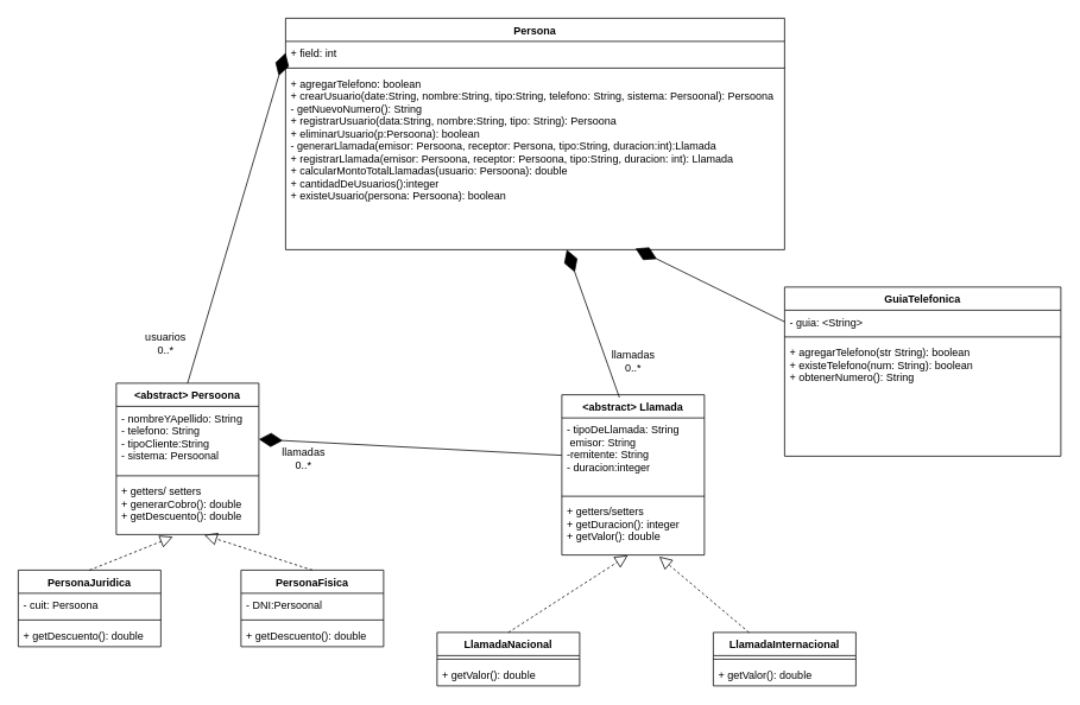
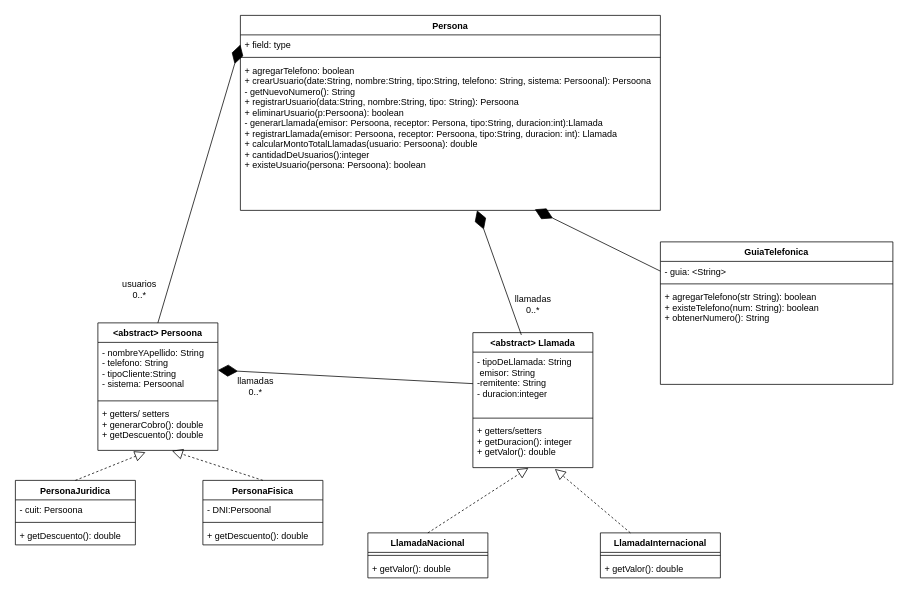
  <mxCell id="0" />
  <mxCell id="1" parent="0" />
  <mxCell id="2" value="Persona" style="swimlane;fontStyle=1;align=center;verticalAlign=top;childLayout=stackLayout;horizontal=1;startSize=26;horizontalStack=0;resizeParent=1;resizeParentMax=0;resizeLast=0;collapsible=1;marginBottom=0;" vertex="1" parent="1"><mxGeometry x="320" y="20" width="560" height="260" as="geometry" /></mxCell>
- <mxCell id="3" value="+ field: int" style="text;strokeColor=none;fillColor=none;align=left;verticalAlign=top;spacingLeft=4;spacingRight=4;overflow=hidden;rotatable=0;points=[[0,0.5],[1,0.5]];portConstraint=eastwest;" vertex="1" parent="2"><mxGeometry y="26" width="560" height="26" as="geometry" /></mxCell>
+ <mxCell id="3" value="+ field: type" style="text;strokeColor=none;fillColor=none;align=left;verticalAlign=top;spacingLeft=4;spacingRight=4;overflow=hidden;rotatable=0;points=[[0,0.5],[1,0.5]];portConstraint=eastwest;" vertex="1" parent="2"><mxGeometry y="26" width="560" height="26" as="geometry" /></mxCell>
  <mxCell id="4" value="" style="line;strokeWidth=1;fillColor=none;align=left;verticalAlign=middle;spacingTop=-1;spacingLeft=3;spacingRight=3;rotatable=0;labelPosition=right;points=[];portConstraint=eastwest;" vertex="1" parent="2"><mxGeometry y="52" width="560" height="8" as="geometry" /></mxCell>
  <mxCell id="5" value="+ agregarTelefono: boolean&#10;+ crearUsuario(date:String, nombre:String, tipo:String, telefono: String, sistema: Persoonal): Persoona&#10;- getNuevoNumero(): String&#10;+ registrarUsuario(data:String, nombre:String, tipo: String): Persoona&#10;+ eliminarUsuario(p:Persoona): boolean&#10;- generarLlamada(emisor: Persoona, receptor: Persona, tipo:String, duracion:int):Llamada&#10;+ registrarLlamada(emisor: Persoona, receptor: Persoona, tipo:String, duracion: int): Llamada&#10;+ calcularMontoTotalLlamadas(usuario: Persoona): double&#10;+ cantidadDeUsuarios():integer&#10;+ existeUsuario(persona: Persoona): boolean" style="text;strokeColor=none;fillColor=none;align=left;verticalAlign=top;spacingLeft=4;spacingRight=4;overflow=hidden;rotatable=0;points=[[0,0.5],[1,0.5]];portConstraint=eastwest;" vertex="1" parent="2"><mxGeometry y="60" width="560" height="200" as="geometry" /></mxCell>
  <mxCell id="6" value="&lt;abstract&gt; Persoona" style="swimlane;fontStyle=1;align=center;verticalAlign=top;childLayout=stackLayout;horizontal=1;startSize=26;horizontalStack=0;resizeParent=1;resizeParentMax=0;resizeLast=0;collapsible=1;marginBottom=0;" vertex="1" parent="1"><mxGeometry x="130" y="430" width="160" height="170" as="geometry" /></mxCell>
  <mxCell id="7" value="- nombreYApellido: String&#10;- telefono: String&#10;- tipoCliente:String&#10;- sistema: Persoonal" style="text;strokeColor=none;fillColor=none;align=left;verticalAlign=top;spacingLeft=4;spacingRight=4;overflow=hidden;rotatable=0;points=[[0,0.5],[1,0.5]];portConstraint=eastwest;" vertex="1" parent="6"><mxGeometry y="26" width="160" height="74" as="geometry" /></mxCell>
  <mxCell id="8" value="" style="line;strokeWidth=1;fillColor=none;align=left;verticalAlign=middle;spacingTop=-1;spacingLeft=3;spacingRight=3;rotatable=0;labelPosition=right;points=[];portConstraint=eastwest;" vertex="1" parent="6"><mxGeometry y="100" width="160" height="8" as="geometry" /></mxCell>
  <mxCell id="9" value="+ getters/ setters&#10;+ generarCobro(): double&#10;+ getDescuento(): double" style="text;strokeColor=none;fillColor=none;align=left;verticalAlign=top;spacingLeft=4;spacingRight=4;overflow=hidden;rotatable=0;points=[[0,0.5],[1,0.5]];portConstraint=eastwest;" vertex="1" parent="6"><mxGeometry y="108" width="160" height="62" as="geometry" /></mxCell>
  <mxCell id="10" value="PersonaFisica" style="swimlane;fontStyle=1;align=center;verticalAlign=top;childLayout=stackLayout;horizontal=1;startSize=26;horizontalStack=0;resizeParent=1;resizeParentMax=0;resizeLast=0;collapsible=1;marginBottom=0;" vertex="1" parent="1"><mxGeometry x="270" y="640" width="160" height="86" as="geometry" /></mxCell>
  <mxCell id="11" value="- DNI:Persoonal" style="text;strokeColor=none;fillColor=none;align=left;verticalAlign=top;spacingLeft=4;spacingRight=4;overflow=hidden;rotatable=0;points=[[0,0.5],[1,0.5]];portConstraint=eastwest;" vertex="1" parent="10"><mxGeometry y="26" width="160" height="26" as="geometry" /></mxCell>
  <mxCell id="12" value="" style="line;strokeWidth=1;fillColor=none;align=left;verticalAlign=middle;spacingTop=-1;spacingLeft=3;spacingRight=3;rotatable=0;labelPosition=right;points=[];portConstraint=eastwest;" vertex="1" parent="10"><mxGeometry y="52" width="160" height="8" as="geometry" /></mxCell>
  <mxCell id="13" value="+ getDescuento(): double" style="text;strokeColor=none;fillColor=none;align=left;verticalAlign=top;spacingLeft=4;spacingRight=4;overflow=hidden;rotatable=0;points=[[0,0.5],[1,0.5]];portConstraint=eastwest;" vertex="1" parent="10"><mxGeometry y="60" width="160" height="26" as="geometry" /></mxCell>
  <mxCell id="14" value="PersonaJuridica" style="swimlane;fontStyle=1;align=center;verticalAlign=top;childLayout=stackLayout;horizontal=1;startSize=26;horizontalStack=0;resizeParent=1;resizeParentMax=0;resizeLast=0;collapsible=1;marginBottom=0;" vertex="1" parent="1"><mxGeometry x="20" y="640" width="160" height="86" as="geometry" /></mxCell>
  <mxCell id="15" value="- cuit: Persoona" style="text;strokeColor=none;fillColor=none;align=left;verticalAlign=top;spacingLeft=4;spacingRight=4;overflow=hidden;rotatable=0;points=[[0,0.5],[1,0.5]];portConstraint=eastwest;" vertex="1" parent="14"><mxGeometry y="26" width="160" height="26" as="geometry" /></mxCell>
  <mxCell id="16" value="" style="line;strokeWidth=1;fillColor=none;align=left;verticalAlign=middle;spacingTop=-1;spacingLeft=3;spacingRight=3;rotatable=0;labelPosition=right;points=[];portConstraint=eastwest;" vertex="1" parent="14"><mxGeometry y="52" width="160" height="8" as="geometry" /></mxCell>
  <mxCell id="17" value="+ getDescuento(): double" style="text;strokeColor=none;fillColor=none;align=left;verticalAlign=top;spacingLeft=4;spacingRight=4;overflow=hidden;rotatable=0;points=[[0,0.5],[1,0.5]];portConstraint=eastwest;" vertex="1" parent="14"><mxGeometry y="60" width="160" height="26" as="geometry" /></mxCell>
  <mxCell id="18" value="&lt;abstract&gt; Llamada" style="swimlane;fontStyle=1;align=center;verticalAlign=top;childLayout=stackLayout;horizontal=1;startSize=26;horizontalStack=0;resizeParent=1;resizeParentMax=0;resizeLast=0;collapsible=1;marginBottom=0;" vertex="1" parent="1"><mxGeometry x="630" y="443" width="160" height="180" as="geometry" /></mxCell>
  <mxCell id="19" value="- tipoDeLlamada: String&#10; emisor: String&#10;-remitente: String&#10;- duracion:integer" style="text;strokeColor=none;fillColor=none;align=left;verticalAlign=top;spacingLeft=4;spacingRight=4;overflow=hidden;rotatable=0;points=[[0,0.5],[1,0.5]];portConstraint=eastwest;" vertex="1" parent="18"><mxGeometry y="26" width="160" height="84" as="geometry" /></mxCell>
  <mxCell id="20" value="" style="line;strokeWidth=1;fillColor=none;align=left;verticalAlign=middle;spacingTop=-1;spacingLeft=3;spacingRight=3;rotatable=0;labelPosition=right;points=[];portConstraint=eastwest;" vertex="1" parent="18"><mxGeometry y="110" width="160" height="8" as="geometry" /></mxCell>
  <mxCell id="21" value="+ getters/setters&#10;+ getDuracion(): integer&#10;+ getValor(): double" style="text;strokeColor=none;fillColor=none;align=left;verticalAlign=top;spacingLeft=4;spacingRight=4;overflow=hidden;rotatable=0;points=[[0,0.5],[1,0.5]];portConstraint=eastwest;" vertex="1" parent="18"><mxGeometry y="118" width="160" height="62" as="geometry" /></mxCell>
  <mxCell id="22" value="LlamadaInternacional" style="swimlane;fontStyle=1;align=center;verticalAlign=top;childLayout=stackLayout;horizontal=1;startSize=26;horizontalStack=0;resizeParent=1;resizeParentMax=0;resizeLast=0;collapsible=1;marginBottom=0;" vertex="1" parent="1"><mxGeometry x="800" y="710" width="160" height="60" as="geometry" /></mxCell>
  <mxCell id="23" value="" style="line;strokeWidth=1;fillColor=none;align=left;verticalAlign=middle;spacingTop=-1;spacingLeft=3;spacingRight=3;rotatable=0;labelPosition=right;points=[];portConstraint=eastwest;" vertex="1" parent="22"><mxGeometry y="26" width="160" height="8" as="geometry" /></mxCell>
  <mxCell id="24" value="+ getValor(): double" style="text;strokeColor=none;fillColor=none;align=left;verticalAlign=top;spacingLeft=4;spacingRight=4;overflow=hidden;rotatable=0;points=[[0,0.5],[1,0.5]];portConstraint=eastwest;" vertex="1" parent="22"><mxGeometry y="34" width="160" height="26" as="geometry" /></mxCell>
  <mxCell id="25" value="LlamadaNacional" style="swimlane;fontStyle=1;align=center;verticalAlign=top;childLayout=stackLayout;horizontal=1;startSize=26;horizontalStack=0;resizeParent=1;resizeParentMax=0;resizeLast=0;collapsible=1;marginBottom=0;" vertex="1" parent="1"><mxGeometry x="490" y="710" width="160" height="60" as="geometry" /></mxCell>
  <mxCell id="26" value="" style="line;strokeWidth=1;fillColor=none;align=left;verticalAlign=middle;spacingTop=-1;spacingLeft=3;spacingRight=3;rotatable=0;labelPosition=right;points=[];portConstraint=eastwest;" vertex="1" parent="25"><mxGeometry y="26" width="160" height="8" as="geometry" /></mxCell>
  <mxCell id="27" value="+ getValor(): double" style="text;strokeColor=none;fillColor=none;align=left;verticalAlign=top;spacingLeft=4;spacingRight=4;overflow=hidden;rotatable=0;points=[[0,0.5],[1,0.5]];portConstraint=eastwest;" vertex="1" parent="25"><mxGeometry y="34" width="160" height="26" as="geometry" /></mxCell>
  <mxCell id="28" value="GuiaTelefonica" style="swimlane;fontStyle=1;align=center;verticalAlign=top;childLayout=stackLayout;horizontal=1;startSize=26;horizontalStack=0;resizeParent=1;resizeParentMax=0;resizeLast=0;collapsible=1;marginBottom=0;" vertex="1" parent="1"><mxGeometry x="880" y="322" width="310" height="190" as="geometry" /></mxCell>
  <mxCell id="29" value="- guia: &lt;String&gt;" style="text;strokeColor=none;fillColor=none;align=left;verticalAlign=top;spacingLeft=4;spacingRight=4;overflow=hidden;rotatable=0;points=[[0,0.5],[1,0.5]];portConstraint=eastwest;" vertex="1" parent="28"><mxGeometry y="26" width="310" height="26" as="geometry" /></mxCell>
  <mxCell id="30" value="" style="line;strokeWidth=1;fillColor=none;align=left;verticalAlign=middle;spacingTop=-1;spacingLeft=3;spacingRight=3;rotatable=0;labelPosition=right;points=[];portConstraint=eastwest;" vertex="1" parent="28"><mxGeometry y="52" width="310" height="8" as="geometry" /></mxCell>
  <mxCell id="31" value="+ agregarTelefono(str String): boolean&#10;+ existeTelefono(num: String): boolean&#10;+ obtenerNumero(): String" style="text;strokeColor=none;fillColor=none;align=left;verticalAlign=top;spacingLeft=4;spacingRight=4;overflow=hidden;rotatable=0;points=[[0,0.5],[1,0.5]];portConstraint=eastwest;" vertex="1" parent="28"><mxGeometry y="60" width="310" height="130" as="geometry" /></mxCell>
  <mxCell id="32" value="" style="endArrow=block;dashed=1;endFill=0;endSize=12;html=1;rounded=0;exitX=0.5;exitY=0;exitDx=0;exitDy=0;entryX=0.397;entryY=1.04;entryDx=0;entryDy=0;entryPerimeter=0;" edge="1" parent="1" source="14" target="9"><mxGeometry width="160" relative="1" as="geometry"><mxPoint x="480" y="620" as="sourcePoint" /><mxPoint x="640" y="620" as="targetPoint" /></mxGeometry></mxCell>
  <mxCell id="33" value="" style="endArrow=block;dashed=1;endFill=0;endSize=12;html=1;rounded=0;exitX=0.5;exitY=0;exitDx=0;exitDy=0;entryX=0.617;entryY=1.009;entryDx=0;entryDy=0;entryPerimeter=0;" edge="1" parent="1" source="10" target="9"><mxGeometry width="160" relative="1" as="geometry"><mxPoint y="650" as="sourcePoint" x="110" /><mxPoint x="250" y="580" as="targetPoint" /></mxGeometry></mxCell>
  <mxCell id="34" value="" style="endArrow=diamondThin;endFill=1;endSize=24;html=1;rounded=0;entryX=0;entryY=0.5;entryDx=0;entryDy=0;exitX=0.5;exitY=0;exitDx=0;exitDy=0;" edge="1" parent="1" source="6" target="3"><mxGeometry width="160" relative="1" as="geometry"><mxPoint x="240" y="620" as="sourcePoint" /><mxPoint x="400" y="620" as="targetPoint" /></mxGeometry></mxCell>
  <mxCell id="35" value="" style="endArrow=diamondThin;endFill=1;endSize=24;html=1;rounded=0;exitX=0.404;exitY=0.017;exitDx=0;exitDy=0;exitPerimeter=0;" edge="1" parent="1" source="18" target="5"><mxGeometry width="160" relative="1" as="geometry"><mxPoint x="250" y="500" as="sourcePoint" /><mxPoint x="520" y="430" as="targetPoint" /></mxGeometry></mxCell>
  <mxCell id="36" value="" style="endArrow=diamondThin;endFill=1;endSize=24;html=1;rounded=0;exitX=0;exitY=0.5;exitDx=0;exitDy=0;entryX=0.701;entryY=0.993;entryDx=0;entryDy=0;entryPerimeter=0;" edge="1" parent="1" source="29" target="5"><mxGeometry width="160" relative="1" as="geometry"><mxPoint x="704.64" y="501.462" as="sourcePoint" /><mxPoint x="591.76" y="420.286" as="targetPoint" /></mxGeometry></mxCell>
  <mxCell id="37" value="usuarios&lt;br&gt;0..*" style="text;html=1;align=center;verticalAlign=middle;resizable=0;points=[];autosize=1;strokeColor=none;fillColor=none;" vertex="1" parent="1"><mxGeometry x="155" y="370" width="60" height="30" as="geometry" /></mxCell>
  <mxCell id="38" value="llamadas&lt;br&gt;0..*" style="text;html=1;align=center;verticalAlign=middle;resizable=0;points=[];autosize=1;strokeColor=none;fillColor=none;" vertex="1" parent="1"><mxGeometry x="680" y="390" width="60" height="30" as="geometry" /></mxCell>
  <mxCell id="39" value="" style="endArrow=block;dashed=1;endFill=0;endSize=12;html=1;rounded=0;exitX=0.5;exitY=0;exitDx=0;exitDy=0;entryX=0.463;entryY=1.007;entryDx=0;entryDy=0;entryPerimeter=0;" edge="1" parent="1" source="25" target="21"><mxGeometry width="160" relative="1" as="geometry"><mxPoint x="360" y="650" as="sourcePoint" /><mxPoint x="260" y="590" as="targetPoint" /></mxGeometry></mxCell>
  <mxCell id="40" value="" style="endArrow=block;dashed=1;endFill=0;endSize=12;html=1;rounded=0;exitX=0.25;exitY=0;exitDx=0;exitDy=0;entryX=0.683;entryY=1.029;entryDx=0;entryDy=0;entryPerimeter=0;" edge="1" parent="1" source="22" target="21"><mxGeometry width="160" relative="1" as="geometry"><mxPoint x="580" y="650" as="sourcePoint" /><mxPoint x="720" y="580" as="targetPoint" /></mxGeometry></mxCell>
  <mxCell id="41" value="" style="endArrow=diamondThin;endFill=1;endSize=24;html=1;rounded=0;entryX=1;entryY=0.5;entryDx=0;entryDy=0;exitX=0;exitY=0.5;exitDx=0;exitDy=0;" edge="1" parent="1" source="19" target="7"><mxGeometry width="160" relative="1" as="geometry"><mxPoint x="250" y="500" as="sourcePoint" /><mxPoint x="430" y="399" as="targetPoint" /></mxGeometry></mxCell>
  <mxCell id="42" value="llamadas&lt;br&gt;0..*" style="text;html=1;align=center;verticalAlign=middle;resizable=0;points=[];autosize=1;strokeColor=none;fillColor=none;" vertex="1" parent="1"><mxGeometry x="310" y="500" width="60" height="30" as="geometry" /></mxCell>
